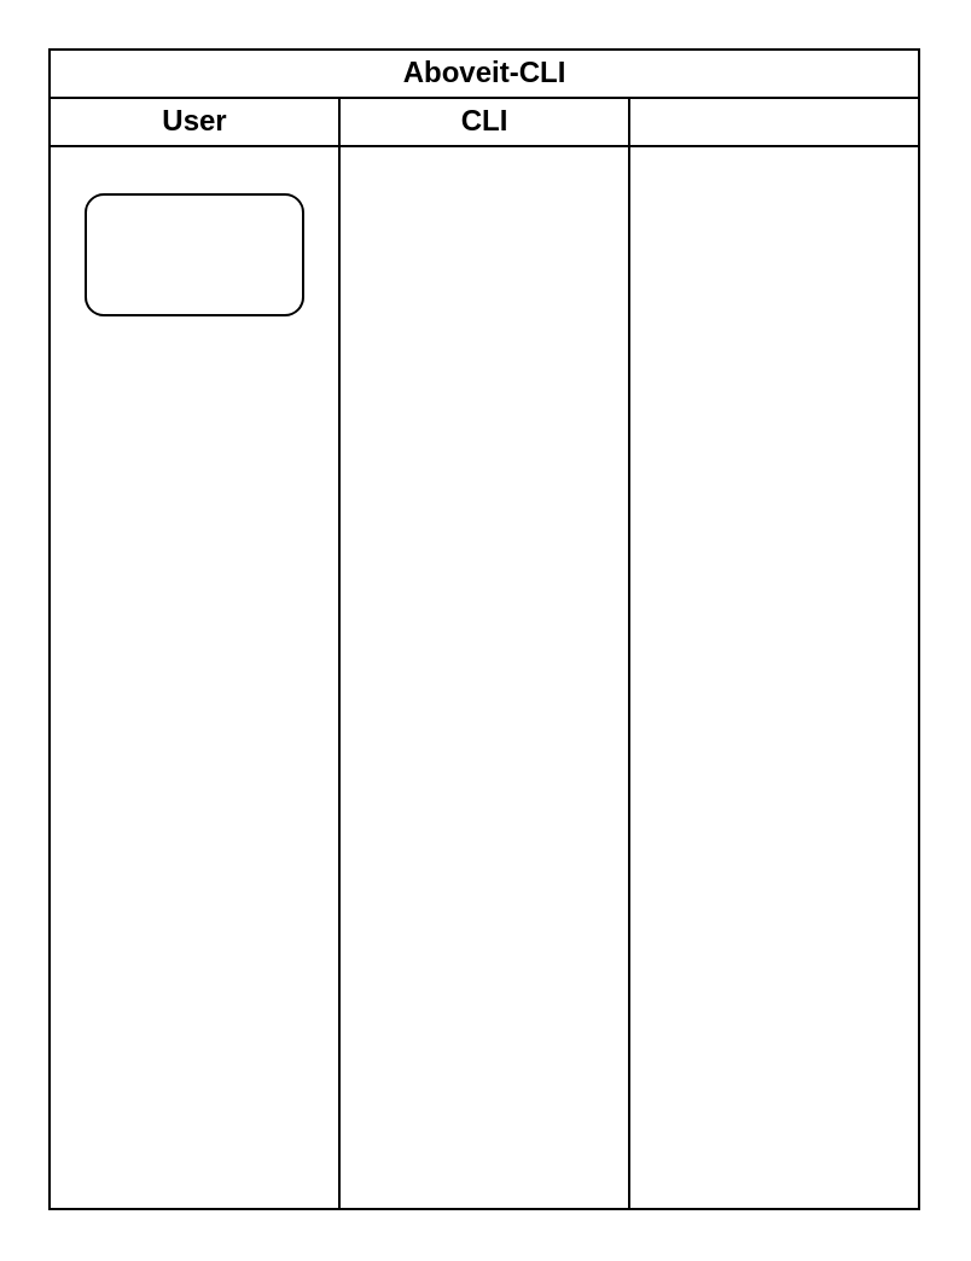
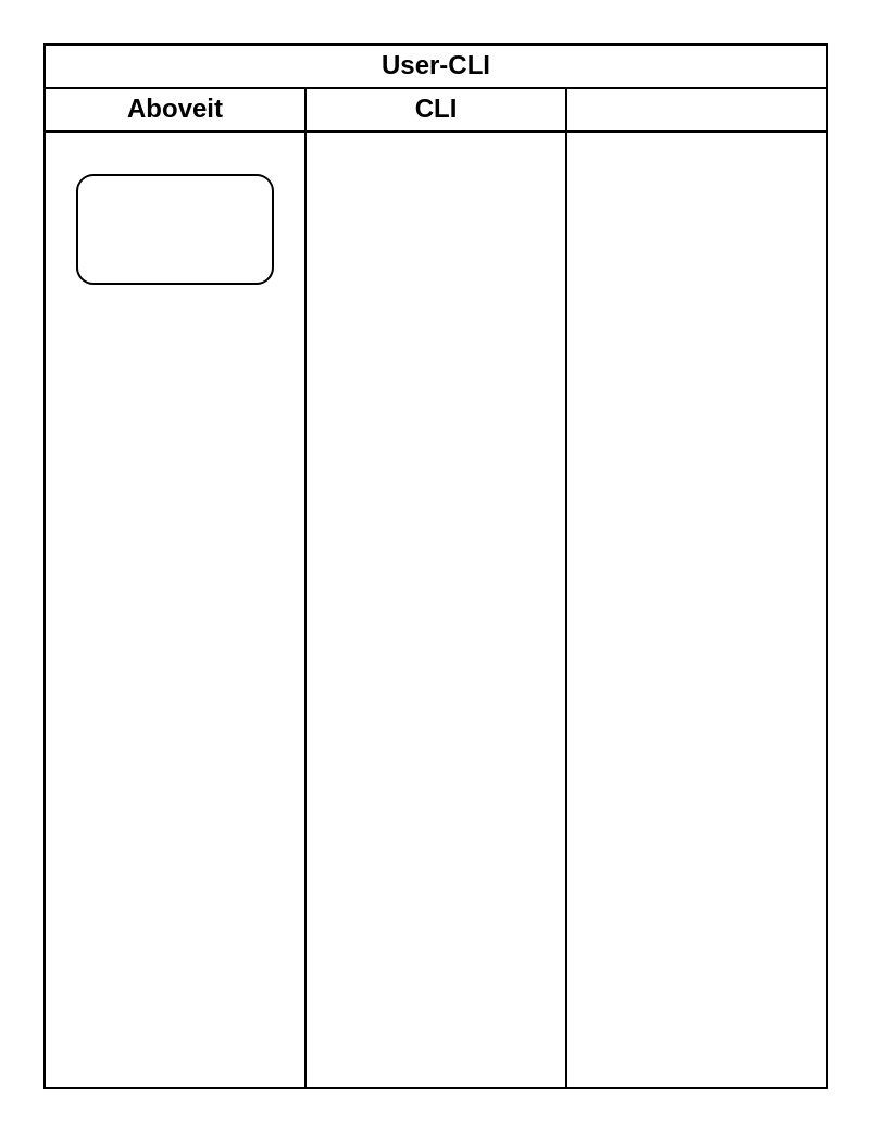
  <mxCell id="0" />
  <mxCell id="1" parent="0" />
- <mxCell id="2" value="Aboveit-CLI" style="swimlane;childLayout=stackLayout;resizeParent=1;resizeParentMax=0;startSize=20;html=1;" vertex="1" parent="1"><mxGeometry x="20" y="20" width="360" height="480" as="geometry" /></mxCell>
- <mxCell id="3" value="User" style="swimlane;startSize=20;html=1;" vertex="1" parent="2"><mxGeometry y="20" width="120" height="460" as="geometry" /></mxCell>
+ <mxCell id="2" value="User-CLI" style="swimlane;childLayout=stackLayout;resizeParent=1;resizeParentMax=0;startSize=20;html=1;" vertex="1" parent="1"><mxGeometry x="20" y="20" width="360" height="480" as="geometry" /></mxCell>
+ <mxCell id="3" value="Aboveit" style="swimlane;startSize=20;html=1;" vertex="1" parent="2"><mxGeometry y="20" width="120" height="460" as="geometry" /></mxCell>
  <mxCell id="4" value="" style="rounded=1;whiteSpace=wrap;html=1;" vertex="1" parent="3"><mxGeometry x="15" y="40" width="90" height="50" as="geometry" /></mxCell>
  <mxCell id="5" value="CLI" style="swimlane;startSize=20;html=1;" vertex="1" parent="2"><mxGeometry x="120" y="20" width="120" height="460" as="geometry" /></mxCell>
  <mxCell id="6" value="" style="swimlane;startSize=20;html=1;" vertex="1" parent="2"><mxGeometry x="240" y="20" width="120" height="460" as="geometry" /></mxCell>
